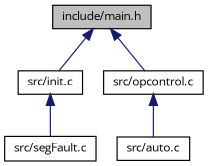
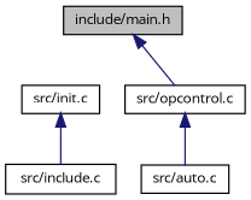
  digraph {
    fontname="Open Sans"
    node [color=black fillcolor=white fontname="Open Sans" fontsize=10 shape=record style=filled]
    edge [color=midnightblue dir=back fontname="Open Sans" fontsize=10 labelfontname=Helvetica labelfontsize=10 style=solid]
    n1 [fillcolor=grey75 fontcolor=black height=0.2 label="include/main.h" width=0.4]
    n2 [height=0.2 label="src/init.c" width=0.4]
    n3 [height=0.2 label="src/opcontrol.c" width=0.4]
    n4 [height=0.2 label="src/auto.c" width=0.4]
-   n5 [height=0.2 label="src/segFault.c" width=0.4]
-   n1 -> n2
+   n5 [height=0.2 label="src/include.c" width=0.4]
    n1 -> n3
    n2 -> n5
    n3 -> n4
  }
